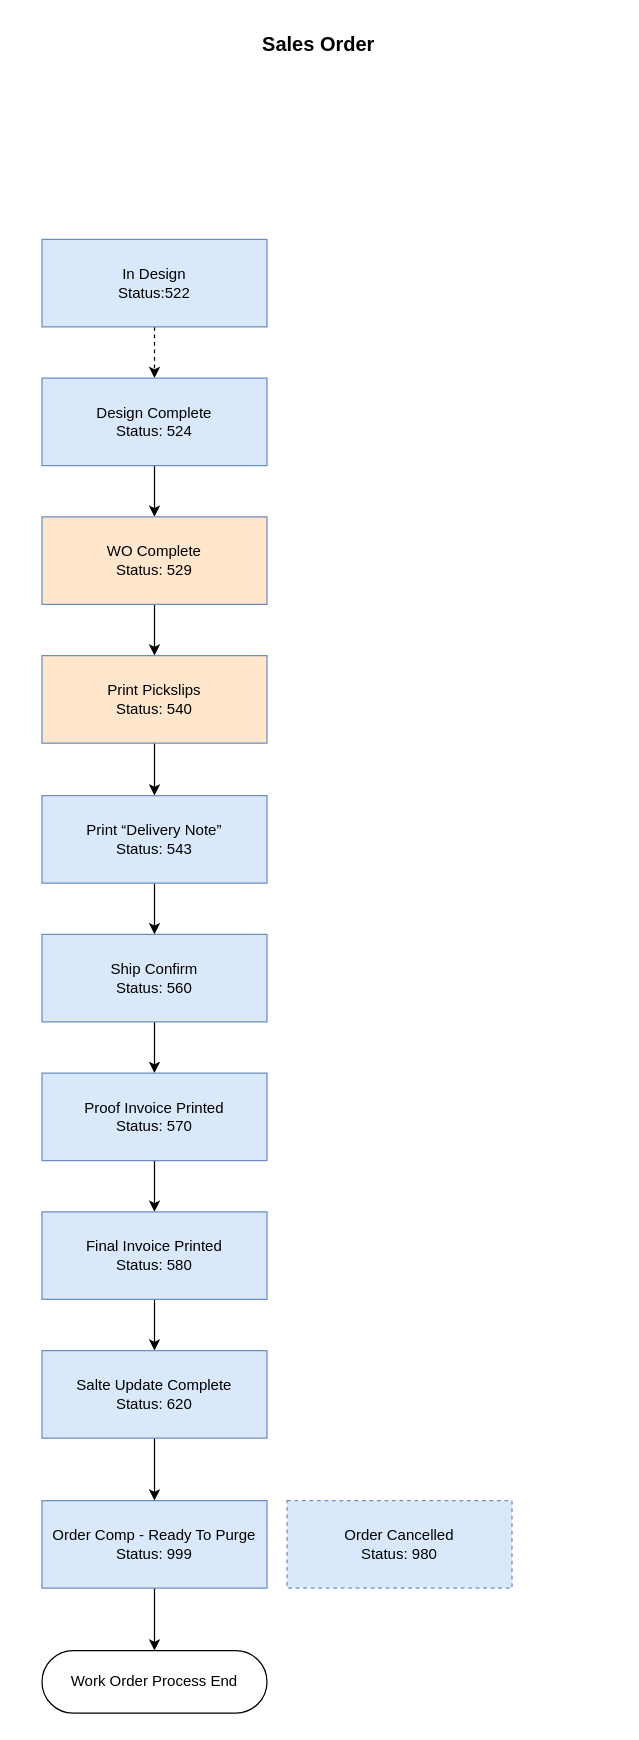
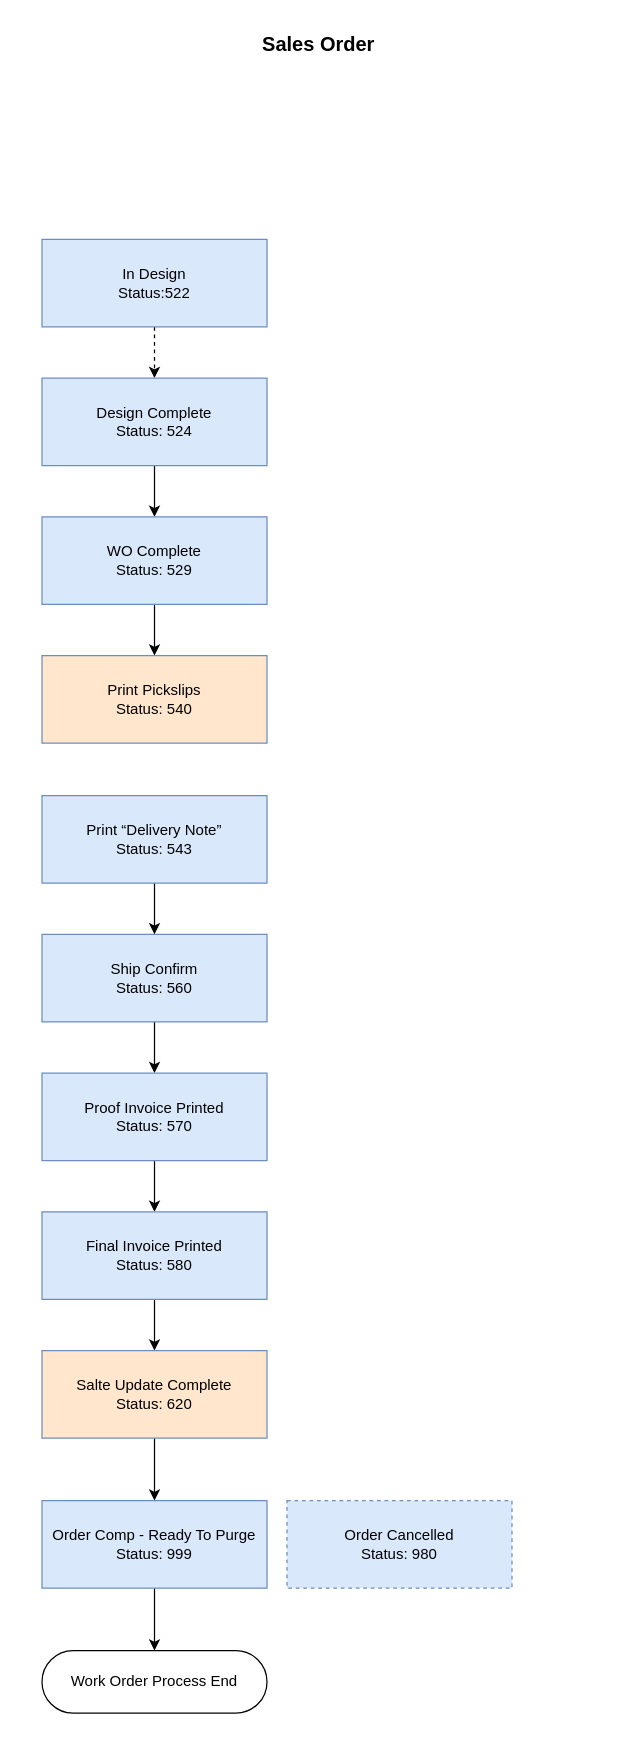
  <mxCell id="0" />
  <mxCell id="1" parent="0" />
  <mxCell id="2" value="Work Order Process End" style="rounded=1;whiteSpace=wrap;html=1;arcSize=50;" parent="1" vertex="1"><mxGeometry x="33" y="1320" width="180" height="50" as="geometry" /></mxCell>
  <mxCell id="3" value="&lt;font style=&quot;font-size: 16px&quot;&gt;&lt;b&gt;Sales Order&lt;br&gt;&lt;/b&gt;&lt;/font&gt;" style="text;html=1;strokeColor=none;fillColor=none;align=center;verticalAlign=middle;whiteSpace=wrap;rounded=0;fontFamily=Helvetica;fontSize=12;fontColor=default;" parent="1" vertex="1"><mxGeometry x="20" y="20" width="469" height="30" as="geometry" /></mxCell>
  <mxCell id="4" value="" style="edgeStyle=none;html=1;dashed=1;" parent="1" source="5" target="7" edge="1"><mxGeometry relative="1" as="geometry" /></mxCell>
  <mxCell id="5" value="In Design&lt;br&gt;Status:522" style="rounded=0;whiteSpace=wrap;html=1;fillColor=#dae8fc;strokeColor=#6c8ebf;" parent="1" vertex="1"><mxGeometry x="33" y="191" width="180" height="70" as="geometry" /></mxCell>
  <mxCell id="6" value="" style="edgeStyle=none;html=1;" parent="1" source="7" target="11" edge="1"><mxGeometry relative="1" as="geometry" /></mxCell>
  <mxCell id="7" value="Design Complete&lt;br&gt;Status: 524" style="rounded=0;whiteSpace=wrap;html=1;fillColor=#dae8fc;strokeColor=#6c8ebf;" parent="1" vertex="1"><mxGeometry x="33" y="302" width="180" height="70" as="geometry" /></mxCell>
  <mxCell id="8" value="" style="edgeStyle=none;html=1;" parent="1" source="9" target="2" edge="1"><mxGeometry relative="1" as="geometry" /></mxCell>
  <mxCell id="9" value="Order Comp - Ready To Purge&lt;br&gt;Status: 999" style="rounded=0;whiteSpace=wrap;html=1;fillColor=#dae8fc;strokeColor=#6c8ebf;" parent="1" vertex="1"><mxGeometry x="33" y="1200" width="180" height="70" as="geometry" /></mxCell>
  <mxCell id="10" value="" style="edgeStyle=none;html=1;" edge="1" parent="1" source="11" target="20"><mxGeometry relative="1" as="geometry" /></mxCell>
- <mxCell id="11" value="WO Complete&lt;br&gt;Status: 529" style="rounded=0;whiteSpace=wrap;html=1;fillColor=#ffe6cc;strokeColor=#6c8ebf;" parent="1" vertex="1"><mxGeometry x="33" y="413" width="180" height="70" as="geometry" /></mxCell>
+ <mxCell id="11" value="WO Complete&lt;br&gt;Status: 529" style="rounded=0;whiteSpace=wrap;html=1;fillColor=#dae8fc;strokeColor=#6c8ebf;" parent="1" vertex="1"><mxGeometry x="33" y="413" width="180" height="70" as="geometry" /></mxCell>
  <mxCell id="12" value="" style="edgeStyle=none;html=1;" edge="1" parent="1" source="13" target="16"><mxGeometry relative="1" as="geometry" /></mxCell>
  <mxCell id="13" value="Ship Confirm&lt;br&gt;Status: 560" style="rounded=0;whiteSpace=wrap;html=1;fillColor=#dae8fc;strokeColor=#6c8ebf;" parent="1" vertex="1"><mxGeometry x="33" y="747" width="180" height="70" as="geometry" /></mxCell>
  <mxCell id="14" value="Order Cancelled&lt;br&gt;Status: 980" style="rounded=0;whiteSpace=wrap;html=1;fillColor=#dae8fc;strokeColor=#6c8ebf;dashed=1;" parent="1" vertex="1"><mxGeometry x="229" y="1200" width="180" height="70" as="geometry" /></mxCell>
  <mxCell id="15" value="" style="edgeStyle=none;html=1;" edge="1" parent="1" source="16" target="18"><mxGeometry relative="1" as="geometry" /></mxCell>
  <mxCell id="16" value="Proof Invoice Printed&lt;br&gt;Status: 570" style="rounded=0;whiteSpace=wrap;html=1;fillColor=#dae8fc;strokeColor=#6c8ebf;" vertex="1" parent="1"><mxGeometry x="33" y="858" width="180" height="70" as="geometry" /></mxCell>
  <mxCell id="17" value="" style="edgeStyle=none;html=1;" edge="1" parent="1" source="18" target="22"><mxGeometry relative="1" as="geometry" /></mxCell>
  <mxCell id="18" value="Final Invoice Printed&lt;br&gt;Status: 580" style="rounded=0;whiteSpace=wrap;html=1;fillColor=#dae8fc;strokeColor=#6c8ebf;" vertex="1" parent="1"><mxGeometry x="33" y="969" width="180" height="70" as="geometry" /></mxCell>
- <mxCell id="19" value="" style="edgeStyle=none;html=1;" edge="1" parent="1" source="20" target="24"><mxGeometry relative="1" as="geometry" /></mxCell>
  <mxCell id="20" value="Print Pickslips&lt;br&gt;Status: 540" style="rounded=0;whiteSpace=wrap;html=1;fillColor=#ffe6cc;strokeColor=#6c8ebf;" vertex="1" parent="1"><mxGeometry x="33" y="524" width="180" height="70" as="geometry" /></mxCell>
  <mxCell id="21" value="" style="edgeStyle=none;html=1;" edge="1" parent="1" source="22" target="9"><mxGeometry relative="1" as="geometry" /></mxCell>
- <mxCell id="22" value="Salte Update Complete&lt;br&gt;Status: 620" style="rounded=0;whiteSpace=wrap;html=1;fillColor=#dae8fc;strokeColor=#6c8ebf;" vertex="1" parent="1"><mxGeometry x="33" y="1080" width="180" height="70" as="geometry" /></mxCell>
+ <mxCell id="22" value="Salte Update Complete&lt;br&gt;Status: 620" style="rounded=0;whiteSpace=wrap;html=1;fillColor=#ffe6cc;strokeColor=#6c8ebf;" vertex="1" parent="1"><mxGeometry x="33" y="1080" width="180" height="70" as="geometry" /></mxCell>
  <mxCell id="23" value="" style="edgeStyle=none;html=1;" edge="1" parent="1" source="24" target="13"><mxGeometry relative="1" as="geometry" /></mxCell>
  <mxCell id="24" value="Print “Delivery Note”&lt;br&gt;Status: 543" style="rounded=0;whiteSpace=wrap;html=1;fillColor=#dae8fc;strokeColor=#6c8ebf;" vertex="1" parent="1"><mxGeometry x="33" y="636" width="180" height="70" as="geometry" /></mxCell>
